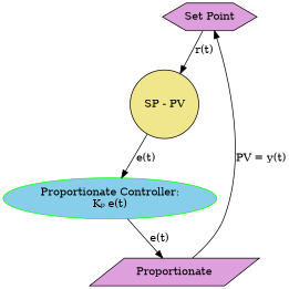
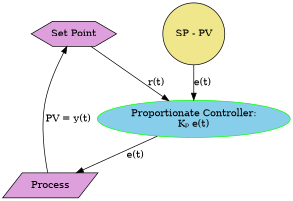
  digraph {
    node [fillcolor=plum style=filled]
    n1 [label="Set Point" shape=hexagon]
    n2 [fillcolor=khaki label="SP - PV" shape=circle]
    n3 [color=green fillcolor=skyblue label="Proportionate Controller:\nKₚ e(t)" shape=ellipse]
-   n4 [label=Proportionate shape=parallelogram]
-   n1 -> n2 [label="r(t)"]
+   n4 [label=Process shape=parallelogram]
+   n1 -> n3 [label="r(t)"]
    n2 -> n3 [label="e(t)"]
    n3 -> n4 [label="e(t)"]
    n4 -> n1 [label="PV = y(t)"]
  }
